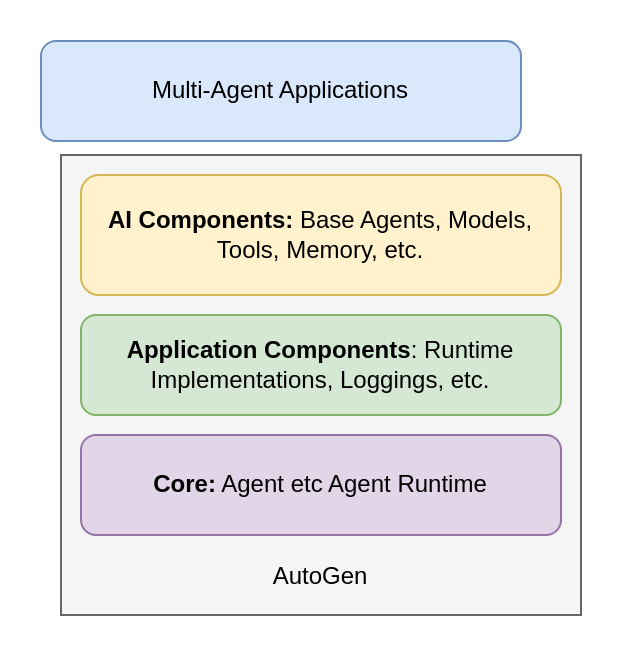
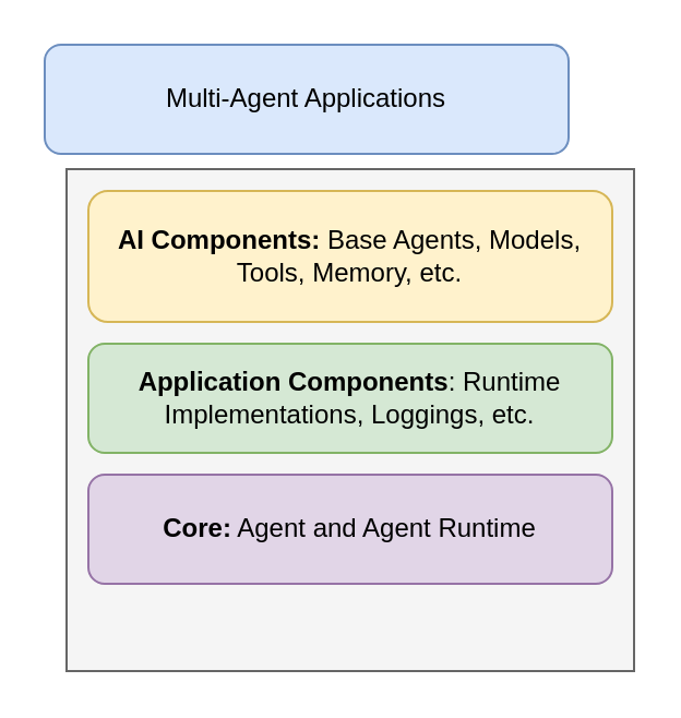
  <mxCell id="0" />
  <mxCell id="1" parent="0" />
  <mxCell id="2" value="" style="rounded=0;whiteSpace=wrap;html=1;fillColor=#f5f5f5;fontColor=#333333;strokeColor=#666666;" parent="1" vertex="1"><mxGeometry x="30" y="77" width="260" height="230" as="geometry" /></mxCell>
- <mxCell id="3" value="&lt;b&gt;Core:&lt;/b&gt; Agent etc Agent Runtime" style="rounded=1;whiteSpace=wrap;html=1;fillColor=#e1d5e7;strokeColor=#9673a6;" parent="1" vertex="1"><mxGeometry x="40" y="217" width="240" height="50" as="geometry" /></mxCell>
+ <mxCell id="3" value="&lt;b&gt;Core:&lt;/b&gt; Agent and Agent Runtime" style="rounded=1;whiteSpace=wrap;html=1;fillColor=#e1d5e7;strokeColor=#9673a6;" parent="1" vertex="1"><mxGeometry x="40" y="217" width="240" height="50" as="geometry" /></mxCell>
  <mxCell id="4" value="&lt;b&gt;AI Components: &lt;/b&gt;Base Agents, Models, Tools, Memory, etc." style="rounded=1;whiteSpace=wrap;html=1;fillColor=#fff2cc;strokeColor=#d6b656;" parent="1" vertex="1"><mxGeometry x="40" y="87" width="240" height="60" as="geometry" /></mxCell>
  <mxCell id="5" value="&lt;b&gt;Application Components&lt;/b&gt;: Runtime Implementations, Loggings, etc." style="rounded=1;whiteSpace=wrap;html=1;fillColor=#d5e8d4;strokeColor=#82b366;" parent="1" vertex="1"><mxGeometry x="40" y="157" width="240" height="50" as="geometry" /></mxCell>
  <mxCell id="6" value="Multi-Agent Applications" style="rounded=1;whiteSpace=wrap;html=1;fillColor=#dae8fc;strokeColor=#6c8ebf;" parent="1" vertex="1"><mxGeometry x="20" y="20" width="240" height="50" as="geometry" /></mxCell>
- <mxCell id="7" value="AutoGen" style="text;html=1;align=center;verticalAlign=middle;whiteSpace=wrap;rounded=0;" parent="1" vertex="1"><mxGeometry x="130" y="273" width="60" height="30" as="geometry" /></mxCell>
